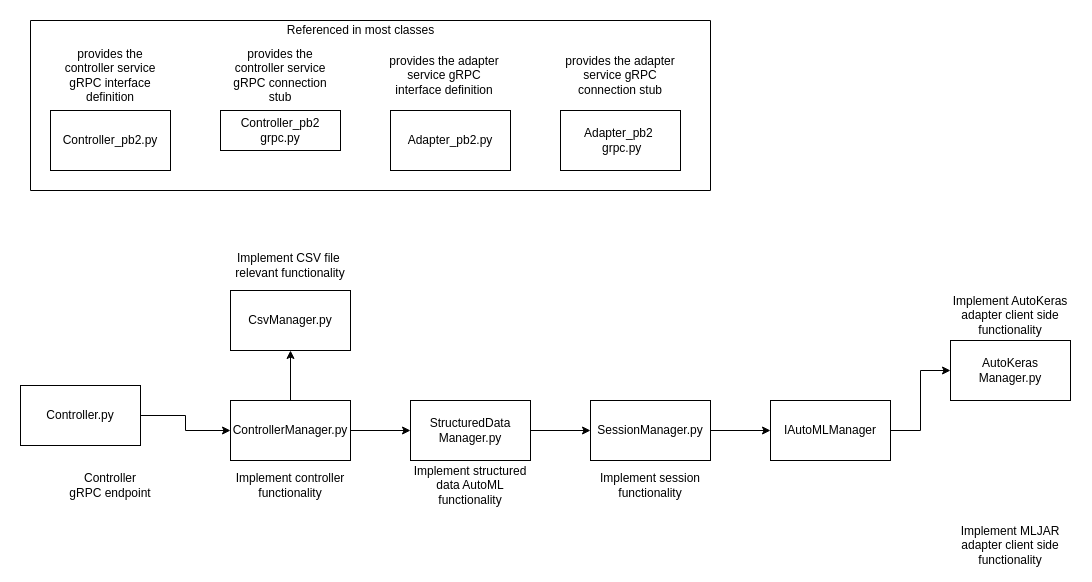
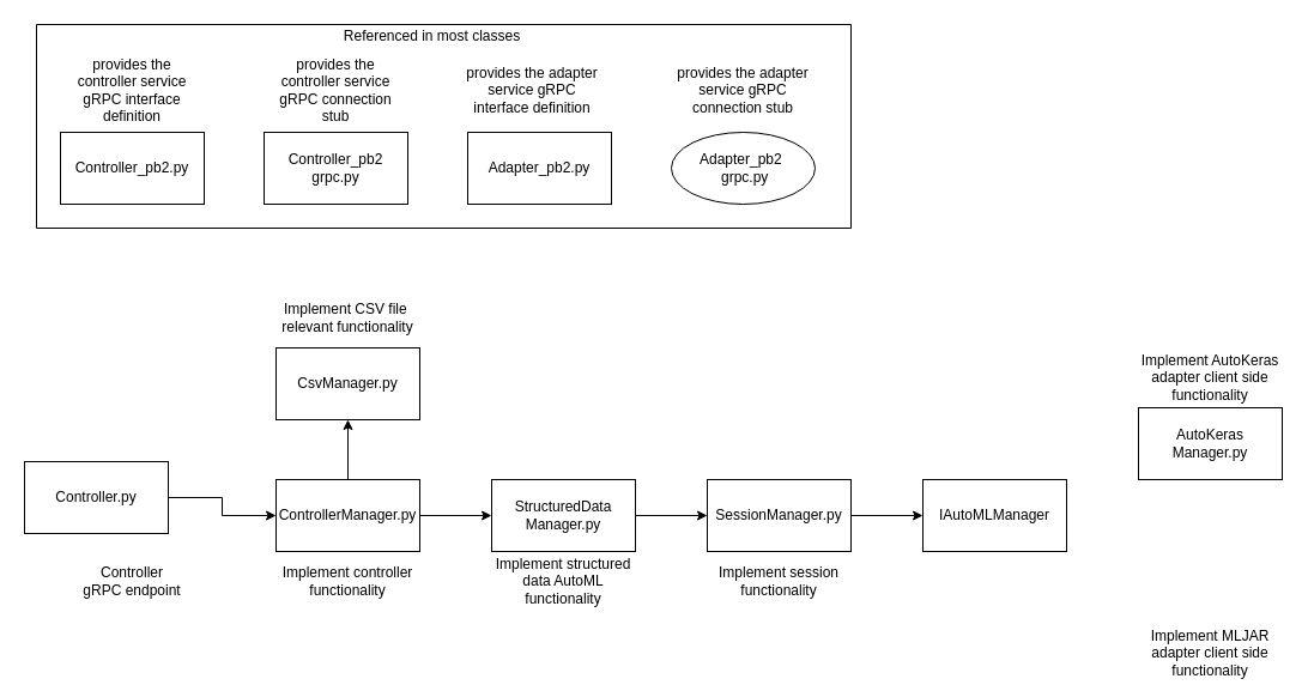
  <mxCell id="0" />
  <mxCell id="1" parent="0" />
  <mxCell id="2" style="edgeStyle=orthogonalEdgeStyle;rounded=0;orthogonalLoop=1;jettySize=auto;html=1;" edge="1" parent="1" source="3" target="7"><mxGeometry relative="1" as="geometry" /></mxCell>
  <mxCell id="3" value="Controller.py" style="rounded=0;whiteSpace=wrap;html=1;" vertex="1" parent="1"><mxGeometry x="20" y="385" width="120" height="60" as="geometry" /></mxCell>
  <mxCell id="4" value="Controller&lt;br&gt;gRPC endpoint" style="text;html=1;strokeColor=none;fillColor=none;align=center;verticalAlign=middle;whiteSpace=wrap;rounded=0;" vertex="1" parent="1"><mxGeometry x="65" y="470" width="90" height="30" as="geometry" /></mxCell>
  <mxCell id="5" style="edgeStyle=orthogonalEdgeStyle;rounded=0;orthogonalLoop=1;jettySize=auto;html=1;" edge="1" parent="1" source="7" target="9"><mxGeometry relative="1" as="geometry" /></mxCell>
  <mxCell id="6" style="edgeStyle=orthogonalEdgeStyle;rounded=0;orthogonalLoop=1;jettySize=auto;html=1;" edge="1" parent="1" source="7" target="12"><mxGeometry relative="1" as="geometry" /></mxCell>
  <mxCell id="7" value="ControllerManager.py" style="rounded=0;whiteSpace=wrap;html=1;" vertex="1" parent="1"><mxGeometry x="230" y="400" width="120" height="60" as="geometry" /></mxCell>
  <mxCell id="8" value="Implement controller functionality" style="text;html=1;strokeColor=none;fillColor=none;align=center;verticalAlign=middle;whiteSpace=wrap;rounded=0;" vertex="1" parent="1"><mxGeometry x="230" y="470" width="120" height="30" as="geometry" /></mxCell>
  <mxCell id="9" value="CsvManager.py" style="rounded=0;whiteSpace=wrap;html=1;" vertex="1" parent="1"><mxGeometry x="230" y="290" width="120" height="60" as="geometry" /></mxCell>
  <mxCell id="10" value="Implement CSV file&amp;nbsp; relevant functionality" style="text;html=1;strokeColor=none;fillColor=none;align=center;verticalAlign=middle;whiteSpace=wrap;rounded=0;" vertex="1" parent="1"><mxGeometry x="230" y="250" width="120" height="30" as="geometry" /></mxCell>
  <mxCell id="11" style="edgeStyle=orthogonalEdgeStyle;rounded=0;orthogonalLoop=1;jettySize=auto;html=1;" edge="1" parent="1" source="12" target="18"><mxGeometry relative="1" as="geometry" /></mxCell>
  <mxCell id="12" value="StructuredData Manager.py" style="rounded=0;whiteSpace=wrap;html=1;" vertex="1" parent="1"><mxGeometry x="410" y="400" width="120" height="60" as="geometry" /></mxCell>
  <mxCell id="13" value="Implement structured data AutoML functionality" style="text;html=1;strokeColor=none;fillColor=none;align=center;verticalAlign=middle;whiteSpace=wrap;rounded=0;" vertex="1" parent="1"><mxGeometry x="410" y="470" width="120" height="30" as="geometry" /></mxCell>
  <mxCell id="14" value="AutoKeras Manager.py" style="rounded=0;whiteSpace=wrap;html=1;" vertex="1" parent="1"><mxGeometry x="950" y="340" width="120" height="60" as="geometry" /></mxCell>
  <mxCell id="15" value="Implement AutoKeras adapter client side functionality" style="text;html=1;strokeColor=none;fillColor=none;align=center;verticalAlign=middle;whiteSpace=wrap;rounded=0;" vertex="1" parent="1"><mxGeometry x="950" y="300" width="120" height="30" as="geometry" /></mxCell>
  <mxCell id="16" value="Implement MLJAR adapter client side functionality" style="text;html=1;strokeColor=none;fillColor=none;align=center;verticalAlign=middle;whiteSpace=wrap;rounded=0;" vertex="1" parent="1"><mxGeometry x="950" y="530" width="120" height="30" as="geometry" /></mxCell>
  <mxCell id="17" style="edgeStyle=orthogonalEdgeStyle;rounded=0;orthogonalLoop=1;jettySize=auto;html=1;" edge="1" parent="1" source="18" target="20"><mxGeometry relative="1" as="geometry" /></mxCell>
  <mxCell id="18" value="SessionManager.py" style="rounded=0;whiteSpace=wrap;html=1;" vertex="1" parent="1"><mxGeometry x="590" y="400" width="120" height="60" as="geometry" /></mxCell>
- <mxCell id="19" style="edgeStyle=orthogonalEdgeStyle;rounded=0;orthogonalLoop=1;jettySize=auto;html=1;" edge="1" parent="1" source="20" target="14"><mxGeometry relative="1" as="geometry" /></mxCell>
  <mxCell id="20" value="IAutoMLManager" style="rounded=0;whiteSpace=wrap;html=1;" vertex="1" parent="1"><mxGeometry x="770" y="400" width="120" height="60" as="geometry" /></mxCell>
  <mxCell id="21" value="Implement session functionality" style="text;html=1;strokeColor=none;fillColor=none;align=center;verticalAlign=middle;whiteSpace=wrap;rounded=0;" vertex="1" parent="1"><mxGeometry x="590" y="470" width="120" height="30" as="geometry" /></mxCell>
  <mxCell id="22" value="Controller_pb2.py" style="rounded=0;whiteSpace=wrap;html=1;" vertex="1" parent="1"><mxGeometry x="50" y="110" width="120" height="60" as="geometry" /></mxCell>
- <mxCell id="23" value="&lt;span&gt;Controller_pb2 grpc.py&lt;/span&gt;" style="rounded=0;whiteSpace=wrap;html=1;" vertex="1" parent="1"><mxGeometry x="220" y="110" width="120" height="40" as="geometry" /></mxCell>
+ <mxCell id="23" value="&lt;span&gt;Controller_pb2 grpc.py&lt;/span&gt;" style="rounded=0;whiteSpace=wrap;html=1;" vertex="1" parent="1"><mxGeometry x="220" y="110" width="120" height="60" as="geometry" /></mxCell>
  <mxCell id="24" value="&lt;span&gt;Adapter_pb2.py&lt;/span&gt;" style="rounded=0;whiteSpace=wrap;html=1;" vertex="1" parent="1"><mxGeometry x="390" y="110" width="120" height="60" as="geometry" /></mxCell>
- <mxCell id="25" value="&lt;span&gt;Adapter_pb2&amp;nbsp; &amp;nbsp;grpc.py&lt;/span&gt;" style="rounded=0;whiteSpace=wrap;html=1;" vertex="1" parent="1"><mxGeometry x="560" y="110" width="120" height="60" as="geometry" /></mxCell>
+ <mxCell id="25" value="&lt;span&gt;Adapter_pb2&amp;nbsp; &amp;nbsp;grpc.py&lt;/span&gt;" style="ellipse;whiteSpace=wrap;html=1;" vertex="1" parent="1"><mxGeometry x="560" y="110" width="120" height="60" as="geometry" /></mxCell>
  <mxCell id="26" value="provides the controller service gRPC interface definition" style="text;html=1;strokeColor=none;fillColor=none;align=center;verticalAlign=middle;whiteSpace=wrap;rounded=0;" vertex="1" parent="1"><mxGeometry x="50" y="60" width="120" height="30" as="geometry" /></mxCell>
  <mxCell id="27" value="provides the adapter service gRPC interface definition" style="text;html=1;strokeColor=none;fillColor=none;align=center;verticalAlign=middle;whiteSpace=wrap;rounded=0;" vertex="1" parent="1"><mxGeometry x="384" y="60" width="120" height="30" as="geometry" /></mxCell>
  <mxCell id="28" value="provides the adapter service gRPC connection stub" style="text;html=1;strokeColor=none;fillColor=none;align=center;verticalAlign=middle;whiteSpace=wrap;rounded=0;" vertex="1" parent="1"><mxGeometry x="560" y="60" width="120" height="30" as="geometry" /></mxCell>
  <mxCell id="29" value="provides the controller service gRPC connection stub" style="text;html=1;strokeColor=none;fillColor=none;align=center;verticalAlign=middle;whiteSpace=wrap;rounded=0;" vertex="1" parent="1"><mxGeometry x="220" y="60" width="120" height="30" as="geometry" /></mxCell>
  <mxCell id="30" value="" style="swimlane;startSize=0;" vertex="1" parent="1"><mxGeometry x="30" y="20" width="680" height="170" as="geometry" /></mxCell>
  <mxCell id="31" value="Referenced in most classes" style="text;html=1;align=center;verticalAlign=middle;resizable=0;points=[];autosize=1;strokeColor=none;fillColor=none;" vertex="1" parent="30"><mxGeometry x="250" width="160" height="20" as="geometry" /></mxCell>
